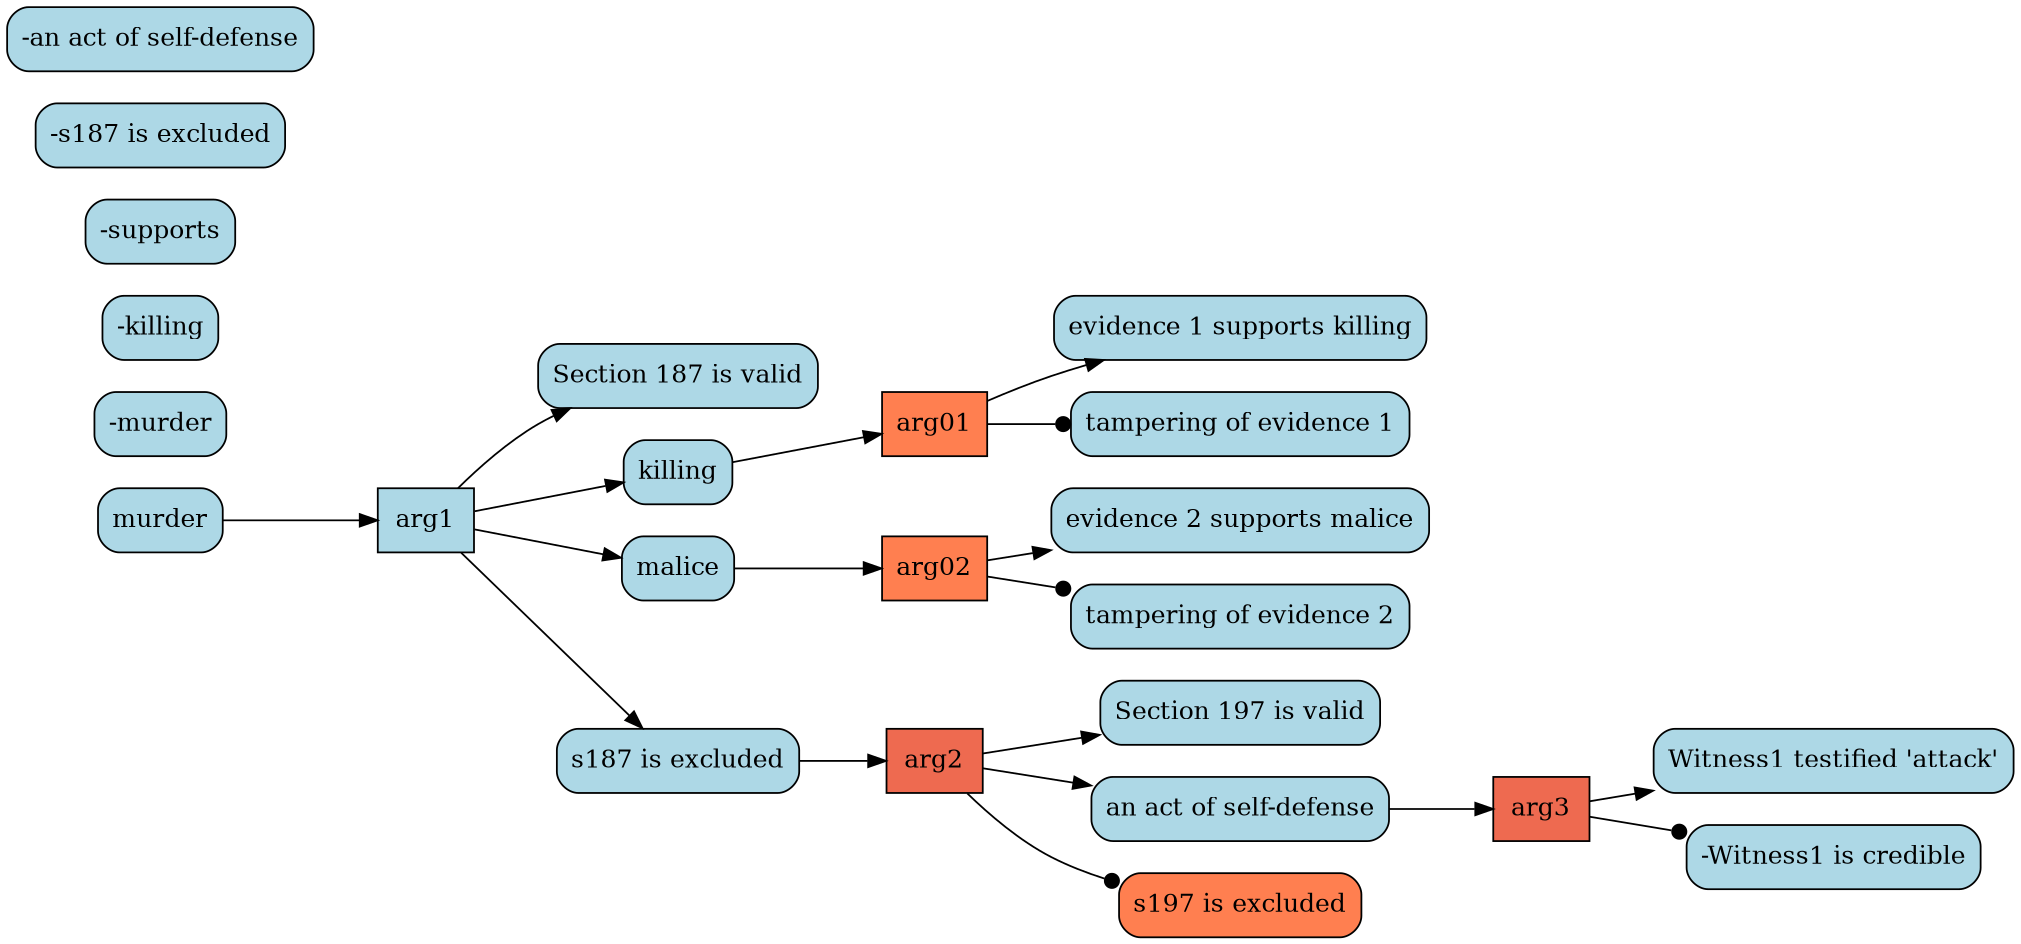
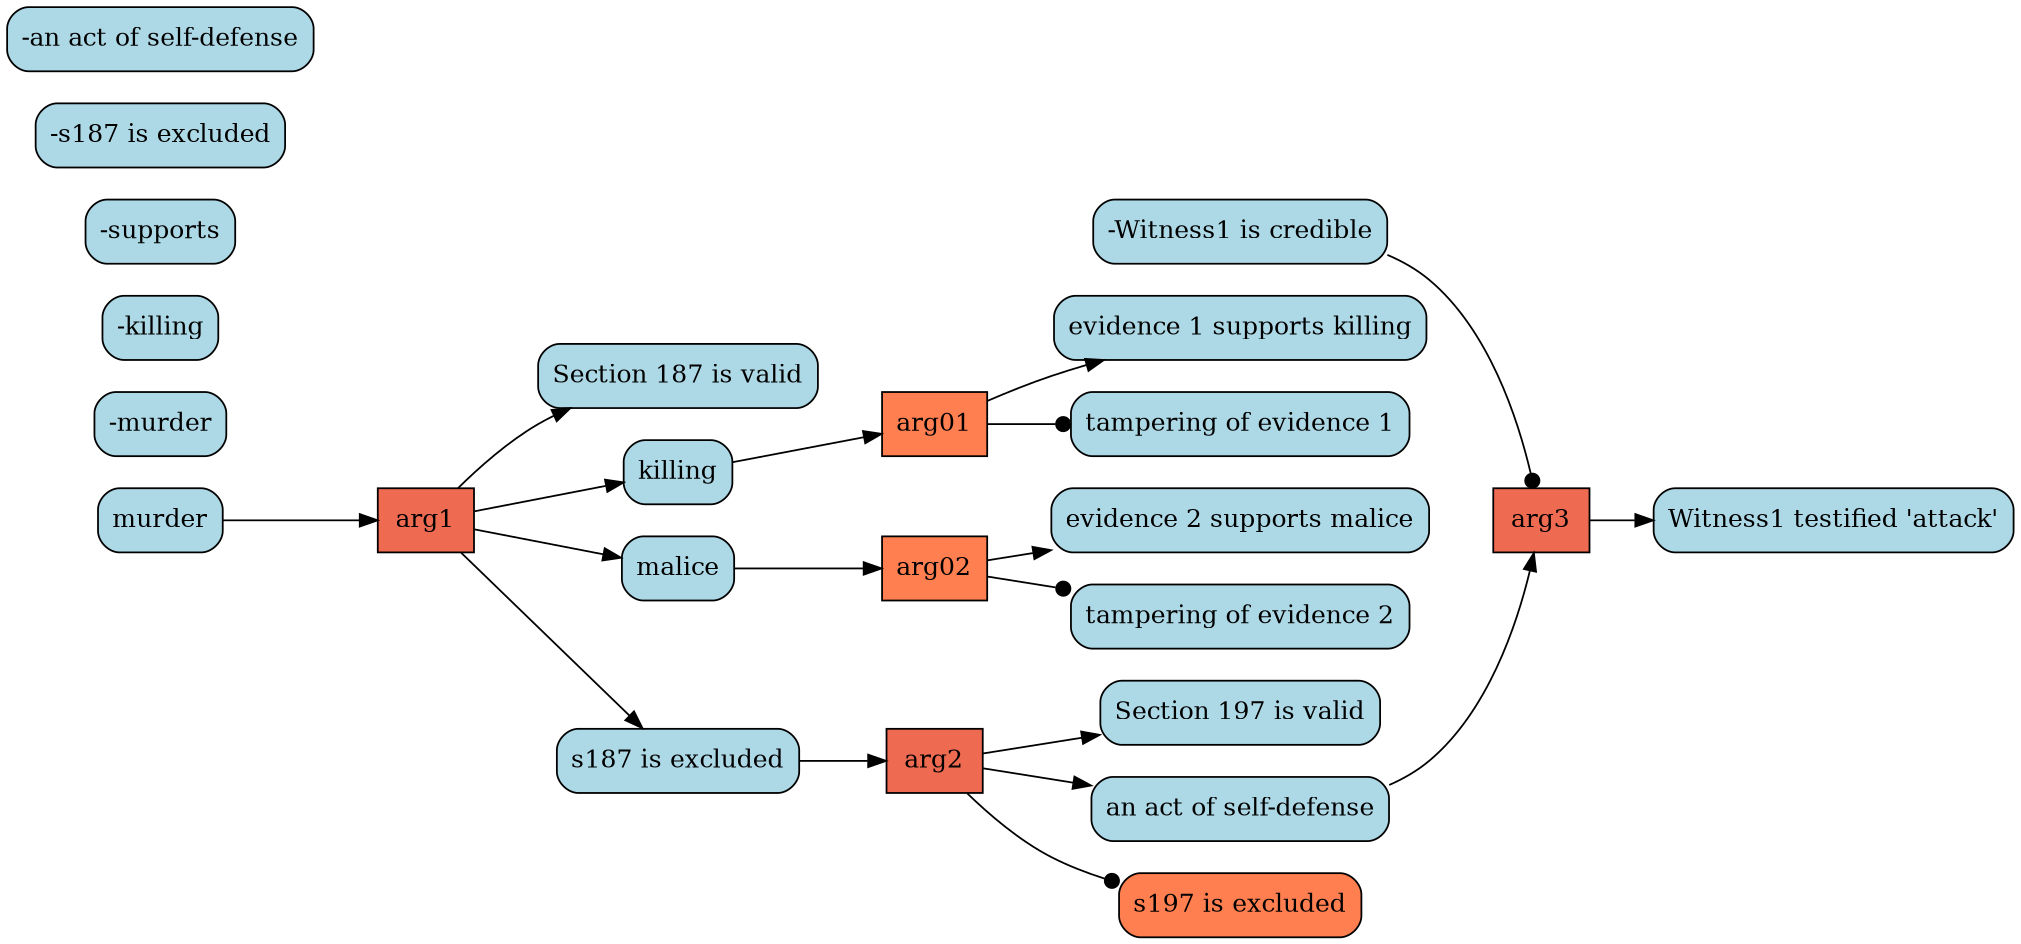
  digraph {
    rankdir=LR
    node [color=black fillcolor=lightblue fixedsize=false shape=box style="rounded,filled"]
-   arg1 [style=filled]
+   arg1 [fillcolor=coral2 style=filled]
    "Section 187 is valid"
    killing
    malice
    "s187 is excluded"
    arg01 [fillcolor=coral style=filled]
    arg02 [fillcolor=coral style=filled]
    arg2 [fillcolor=coral2 style=filled]
    murder
    "-murder"
    "evidence 1 supports killing"
    "tampering of evidence 1"
    "evidence 2 supports malice"
    "tampering of evidence 2"
    "Section 197 is valid"
    "an act of self-defense"
    "s197 is excluded" [fillcolor=coral]
    "-killing"
    n19 [label="-supports"]
    arg3 [fillcolor=coral2 style=filled]
    "-s187 is excluded"
    "Witness1 testified 'attack'"
    "-Witness1 is credible"
    "-an act of self-defense"
    arg1 -> "Section 187 is valid"
    arg1 -> killing
    arg1 -> malice
    arg1 -> "s187 is excluded" [arrowhead=normal]
    killing -> arg01
    malice -> arg02
    "s187 is excluded" -> arg2
    arg01 -> "evidence 1 supports killing"
    arg01 -> "tampering of evidence 1" [arrowhead=dot]
    arg02 -> "evidence 2 supports malice"
    arg02 -> "tampering of evidence 2" [arrowhead=dot]
    arg2 -> "Section 197 is valid"
    arg2 -> "an act of self-defense"
    arg2 -> "s197 is excluded" [arrowhead=dot]
    murder -> arg1
    "an act of self-defense" -> arg3
    arg3 -> "Witness1 testified 'attack'"
-   arg3 -> "-Witness1 is credible" [arrowhead=dot]
+   "-Witness1 is credible" -> arg3 [arrowhead=dot]
  }
